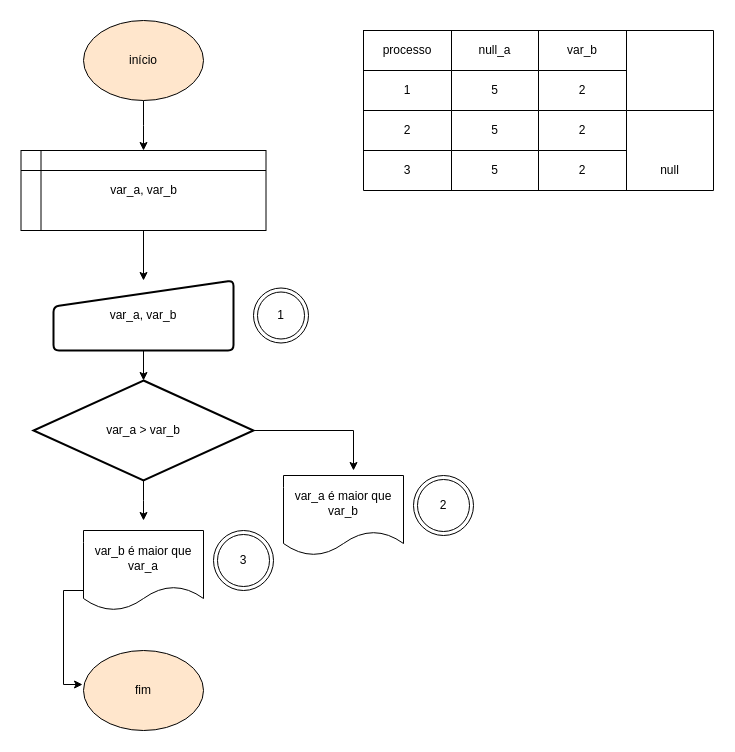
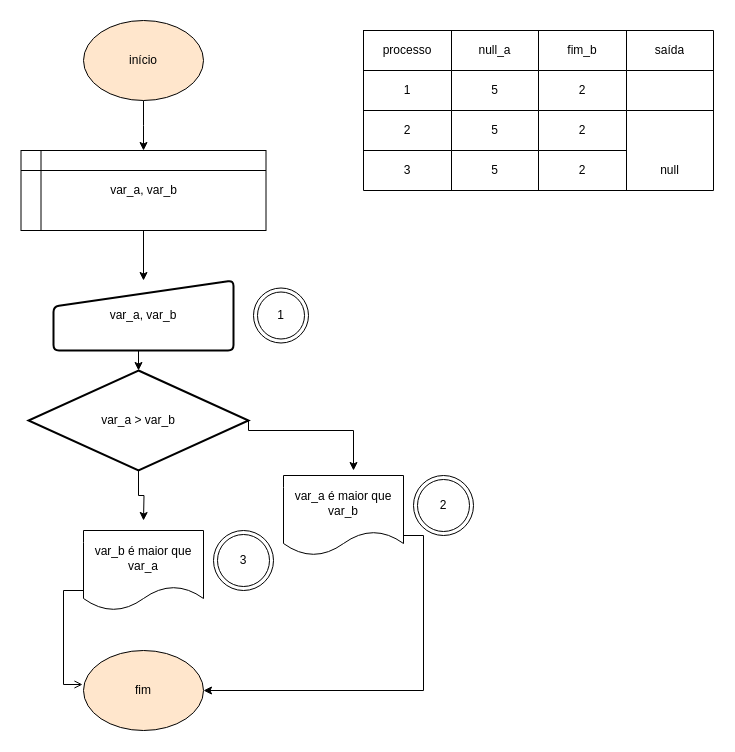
  <mxCell id="0" />
  <mxCell id="1" parent="0" />
  <mxCell id="2" style="edgeStyle=orthogonalEdgeStyle;rounded=0;orthogonalLoop=1;jettySize=auto;html=1;exitX=0.5;exitY=1;exitDx=0;exitDy=0;" edge="1" parent="1" source="3"><mxGeometry relative="1" as="geometry"><mxPoint x="143" y="150" as="targetPoint" /></mxGeometry></mxCell>
  <mxCell id="3" value="início" style="ellipse;whiteSpace=wrap;html=1;fillColor=#ffe6cc;" vertex="1" parent="1"><mxGeometry x="83" y="20" width="120" height="80" as="geometry" /></mxCell>
  <mxCell id="4" style="edgeStyle=orthogonalEdgeStyle;rounded=0;orthogonalLoop=1;jettySize=auto;html=1;exitX=0.5;exitY=1;exitDx=0;exitDy=0;entryX=0.5;entryY=0;entryDx=0;entryDy=0;" edge="1" parent="1" source="5" target="7"><mxGeometry relative="1" as="geometry" /></mxCell>
  <mxCell id="5" value="var_a, var_b" style="shape=internalStorage;whiteSpace=wrap;html=1;backgroundOutline=1;" vertex="1" parent="1"><mxGeometry x="20.5" y="150" width="245" height="80" as="geometry" /></mxCell>
  <mxCell id="6" style="edgeStyle=orthogonalEdgeStyle;rounded=0;orthogonalLoop=1;jettySize=auto;html=1;exitX=0.5;exitY=1;exitDx=0;exitDy=0;entryX=0.5;entryY=0;entryDx=0;entryDy=0;entryPerimeter=0;" edge="1" parent="1" source="7" target="10"><mxGeometry relative="1" as="geometry" /></mxCell>
  <mxCell id="7" value="var_a, var_b" style="html=1;strokeWidth=2;shape=manualInput;whiteSpace=wrap;rounded=1;size=26;arcSize=11;" vertex="1" parent="1"><mxGeometry x="53" y="280" width="180" height="70" as="geometry" /></mxCell>
  <mxCell id="8" style="edgeStyle=orthogonalEdgeStyle;rounded=0;orthogonalLoop=1;jettySize=auto;html=1;exitX=1;exitY=0.5;exitDx=0;exitDy=0;exitPerimeter=0;" edge="1" parent="1" source="10"><mxGeometry relative="1" as="geometry"><mxPoint x="353" y="470" as="targetPoint" /><Array as="points"><mxPoint x="353" y="430" /></Array></mxGeometry></mxCell>
  <mxCell id="9" style="edgeStyle=orthogonalEdgeStyle;rounded=0;orthogonalLoop=1;jettySize=auto;html=1;exitX=0.5;exitY=1;exitDx=0;exitDy=0;exitPerimeter=0;" edge="1" parent="1" source="10"><mxGeometry relative="1" as="geometry"><mxPoint x="143" y="520" as="targetPoint" /></mxGeometry></mxCell>
- <mxCell id="10" value="var_a &amp;gt; var_b" style="strokeWidth=2;html=1;shape=mxgraph.flowchart.decision;whiteSpace=wrap;" vertex="1" parent="1"><mxGeometry x="33" y="380" width="220" height="100" as="geometry" /></mxCell>
+ <mxCell id="10" value="var_a &amp;gt; var_b" style="strokeWidth=2;html=1;shape=mxgraph.flowchart.decision;whiteSpace=wrap;" vertex="1" parent="1"><mxGeometry x="28" y="370" width="220" height="100" as="geometry" /></mxCell>
+ <mxCell id="11" style="edgeStyle=orthogonalEdgeStyle;rounded=0;orthogonalLoop=1;jettySize=auto;html=1;exitX=1;exitY=0.75;exitDx=0;exitDy=0;entryX=1;entryY=0.5;entryDx=0;entryDy=0;" edge="1" parent="1" source="12" target="13"><mxGeometry relative="1" as="geometry"><mxPoint x="243" y="650" as="targetPoint" /><Array as="points"><mxPoint x="423" y="535" /><mxPoint x="423" y="690" /></Array></mxGeometry></mxCell>
  <mxCell id="12" value="var_a é maior que var_b" style="shape=document;whiteSpace=wrap;html=1;boundedLbl=1;" vertex="1" parent="1"><mxGeometry x="283" y="475" width="120" height="80" as="geometry" /></mxCell>
  <mxCell id="13" value="fim" style="ellipse;whiteSpace=wrap;html=1;fillColor=#ffe6cc;" vertex="1" parent="1"><mxGeometry x="83" y="650" width="120" height="80" as="geometry" /></mxCell>
- <mxCell id="14" style="edgeStyle=orthogonalEdgeStyle;rounded=0;orthogonalLoop=1;jettySize=auto;html=1;exitX=0;exitY=0.75;exitDx=0;exitDy=0;entryX=-0.008;entryY=0.425;entryDx=0;entryDy=0;entryPerimeter=0;" edge="1" parent="1" source="15" target="13"><mxGeometry relative="1" as="geometry" /></mxCell>
+ <mxCell id="14" style="edgeStyle=orthogonalEdgeStyle;rounded=0;orthogonalLoop=1;jettySize=auto;html=1;exitX=0;exitY=0.75;exitDx=0;exitDy=0;entryX=-0.008;entryY=0.425;entryDx=0;entryDy=0;entryPerimeter=0;endArrow=open;" edge="1" parent="1" source="15" target="13"><mxGeometry relative="1" as="geometry" /></mxCell>
  <mxCell id="15" value="var_b é maior que var_a" style="shape=document;whiteSpace=wrap;html=1;boundedLbl=1;" vertex="1" parent="1"><mxGeometry x="83" y="530" width="120" height="80" as="geometry" /></mxCell>
  <mxCell id="16" value="" style="shape=table;html=1;whiteSpace=wrap;startSize=0;container=1;collapsible=0;childLayout=tableLayout;" vertex="1" parent="1"><mxGeometry x="363" y="30" width="350" height="160" as="geometry" /></mxCell>
  <mxCell id="17" value="" style="shape=partialRectangle;html=1;whiteSpace=wrap;collapsible=0;dropTarget=0;pointerEvents=0;fillColor=none;top=0;left=0;bottom=0;right=0;points=[[0,0.5],[1,0.5]];portConstraint=eastwest;" vertex="1" parent="16"><mxGeometry width="350" height="40" as="geometry" /></mxCell>
  <mxCell id="18" value="processo" style="shape=partialRectangle;html=1;whiteSpace=wrap;connectable=0;fillColor=none;top=0;left=0;bottom=0;right=0;overflow=hidden;" vertex="1" parent="17"><mxGeometry width="88" height="40" as="geometry" /></mxCell>
  <mxCell id="19" value="null_a" style="shape=partialRectangle;html=1;whiteSpace=wrap;connectable=0;fillColor=none;top=0;left=0;bottom=0;right=0;overflow=hidden;" vertex="1" parent="17"><mxGeometry x="88" width="87" height="40" as="geometry" /></mxCell>
- <mxCell id="20" value="var_b" style="shape=partialRectangle;html=1;whiteSpace=wrap;connectable=0;fillColor=none;top=0;left=0;bottom=0;right=0;overflow=hidden;" vertex="1" parent="17"><mxGeometry x="175" width="88" height="40" as="geometry" /></mxCell>
+ <mxCell id="20" value="fim_b" style="shape=partialRectangle;html=1;whiteSpace=wrap;connectable=0;fillColor=none;top=0;left=0;bottom=0;right=0;overflow=hidden;" vertex="1" parent="17"><mxGeometry x="175" width="88" height="40" as="geometry" /></mxCell>
+ <mxCell id="21" value="saída" style="shape=partialRectangle;html=1;whiteSpace=wrap;connectable=0;fillColor=none;top=0;left=0;bottom=0;right=0;overflow=hidden;" vertex="1" parent="17"><mxGeometry x="263" width="87" height="40" as="geometry" /></mxCell>
  <mxCell id="22" value="" style="shape=partialRectangle;html=1;whiteSpace=wrap;collapsible=0;dropTarget=0;pointerEvents=0;fillColor=none;top=0;left=0;bottom=0;right=0;points=[[0,0.5],[1,0.5]];portConstraint=eastwest;" vertex="1" parent="16"><mxGeometry y="40" width="350" height="40" as="geometry" /></mxCell>
  <mxCell id="23" value="1" style="shape=partialRectangle;html=1;whiteSpace=wrap;connectable=0;fillColor=none;top=0;left=0;bottom=0;right=0;overflow=hidden;" vertex="1" parent="22"><mxGeometry width="88" height="40" as="geometry" /></mxCell>
  <mxCell id="24" value="5" style="shape=partialRectangle;html=1;whiteSpace=wrap;connectable=0;fillColor=none;top=0;left=0;bottom=0;right=0;overflow=hidden;" vertex="1" parent="22"><mxGeometry x="88" width="87" height="40" as="geometry" /></mxCell>
  <mxCell id="25" value="2" style="shape=partialRectangle;html=1;whiteSpace=wrap;connectable=0;fillColor=none;top=0;left=0;bottom=0;right=0;overflow=hidden;" vertex="1" parent="22"><mxGeometry x="175" width="88" height="40" as="geometry" /></mxCell>
  <mxCell id="26" style="shape=partialRectangle;html=1;whiteSpace=wrap;connectable=0;fillColor=none;top=0;left=0;bottom=0;right=0;overflow=hidden;" vertex="1" parent="22"><mxGeometry x="263" width="87" height="40" as="geometry" /></mxCell>
  <mxCell id="27" value="" style="shape=partialRectangle;html=1;whiteSpace=wrap;collapsible=0;dropTarget=0;pointerEvents=0;fillColor=none;top=0;left=0;bottom=0;right=0;points=[[0,0.5],[1,0.5]];portConstraint=eastwest;" vertex="1" parent="16"><mxGeometry y="80" width="350" height="40" as="geometry" /></mxCell>
  <mxCell id="28" value="2" style="shape=partialRectangle;html=1;whiteSpace=wrap;connectable=0;fillColor=none;top=0;left=0;bottom=0;right=0;overflow=hidden;" vertex="1" parent="27"><mxGeometry width="88" height="40" as="geometry" /></mxCell>
  <mxCell id="29" value="5" style="shape=partialRectangle;html=1;whiteSpace=wrap;connectable=0;fillColor=none;top=0;left=0;bottom=0;right=0;overflow=hidden;" vertex="1" parent="27"><mxGeometry x="88" width="87" height="40" as="geometry" /></mxCell>
  <mxCell id="30" value="2" style="shape=partialRectangle;html=1;whiteSpace=wrap;connectable=0;fillColor=none;top=0;left=0;bottom=0;right=0;overflow=hidden;" vertex="1" parent="27"><mxGeometry x="175" width="88" height="40" as="geometry" /></mxCell>
  <mxCell id="31" style="shape=partialRectangle;html=1;whiteSpace=wrap;collapsible=0;dropTarget=0;pointerEvents=0;fillColor=none;top=0;left=0;bottom=0;right=0;points=[[0,0.5],[1,0.5]];portConstraint=eastwest;" vertex="1" parent="16"><mxGeometry y="120" width="350" height="40" as="geometry" /></mxCell>
  <mxCell id="32" value="3" style="shape=partialRectangle;html=1;whiteSpace=wrap;connectable=0;fillColor=none;top=0;left=0;bottom=0;right=0;overflow=hidden;" vertex="1" parent="31"><mxGeometry width="88" height="40" as="geometry" /></mxCell>
  <mxCell id="33" value="5" style="shape=partialRectangle;html=1;whiteSpace=wrap;connectable=0;fillColor=none;top=0;left=0;bottom=0;right=0;overflow=hidden;" vertex="1" parent="31"><mxGeometry x="88" width="87" height="40" as="geometry" /></mxCell>
  <mxCell id="34" value="2" style="shape=partialRectangle;html=1;whiteSpace=wrap;connectable=0;fillColor=none;top=0;left=0;bottom=0;right=0;overflow=hidden;" vertex="1" parent="31"><mxGeometry x="175" width="88" height="40" as="geometry" /></mxCell>
  <mxCell id="35" value="null" style="shape=partialRectangle;html=1;whiteSpace=wrap;connectable=0;fillColor=none;top=0;left=0;bottom=0;right=0;overflow=hidden;" vertex="1" parent="31"><mxGeometry x="263" width="87" height="40" as="geometry" /></mxCell>
  <mxCell id="36" value="1" style="ellipse;shape=doubleEllipse;whiteSpace=wrap;html=1;aspect=fixed;" vertex="1" parent="1"><mxGeometry x="253" y="287.5" width="55" height="55" as="geometry" /></mxCell>
  <mxCell id="37" value="2" style="ellipse;shape=doubleEllipse;whiteSpace=wrap;html=1;aspect=fixed;" vertex="1" parent="1"><mxGeometry x="413" y="475" width="60" height="60" as="geometry" /></mxCell>
  <mxCell id="38" value="3&lt;br&gt;" style="ellipse;shape=doubleEllipse;whiteSpace=wrap;html=1;aspect=fixed;" vertex="1" parent="1"><mxGeometry x="213" y="530" width="60" height="60" as="geometry" /></mxCell>
